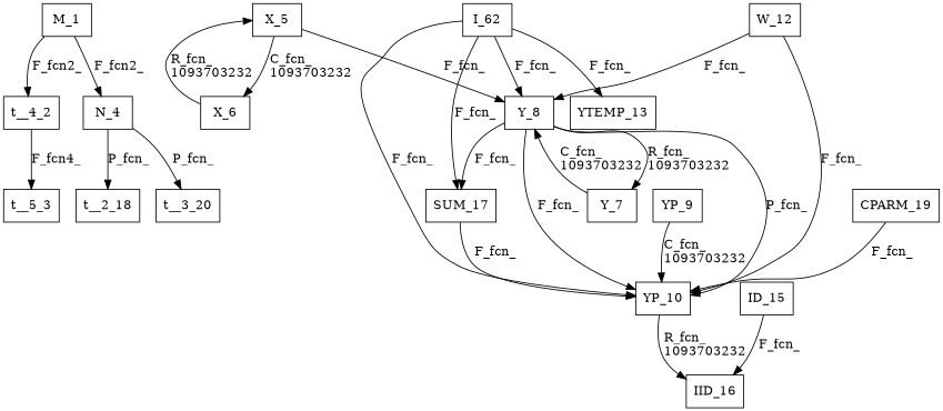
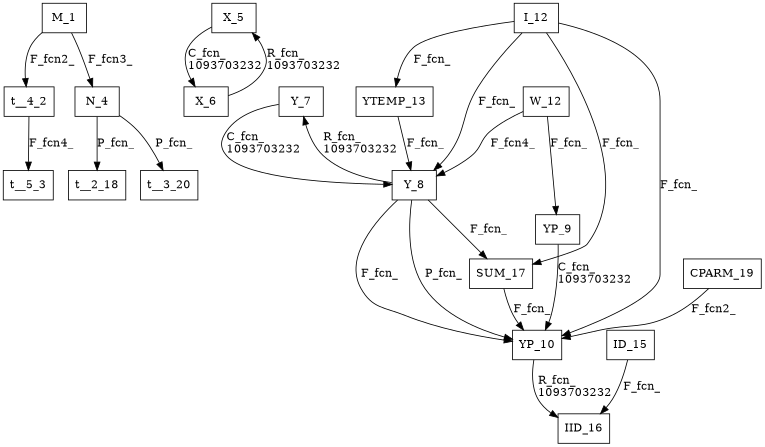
  digraph {
    node [shape=rectangle]
    M_1
    t__4_2
    N_4
    t__5_3
    t__2_18
    t__3_20
    X_5
    X_6
    Y_7
    Y_8
    YP_10
    SUM_17
    IID_16
    YTEMP_13
    YP_9
-   I_12 [label=I_62]
+   I_12
    n17 [label=W_12]
    ID_15
    CPARM_19
    M_1 -> t__4_2 [label=F_fcn2_]
-   M_1 -> N_4 [label=F_fcn2_]
+   M_1 -> N_4 [label=F_fcn3_]
    t__4_2 -> t__5_3 [label=F_fcn4_]
    N_4 -> t__2_18 [label=P_fcn_]
    N_4 -> t__3_20 [label=P_fcn_]
    X_5 -> X_6 [label="C_fcn_\l1093703232"]
    X_6 -> X_5 [label="R_fcn_\l1093703232"]
    Y_7 -> Y_8 [label="C_fcn_\l1093703232"]
    Y_8 -> Y_7 [label="R_fcn_\l1093703232"]
    Y_8 -> YP_10 [label=F_fcn_]
    Y_8 -> YP_10 [label=P_fcn_]
    Y_8 -> SUM_17 [label=F_fcn_]
    YP_10 -> IID_16 [label="R_fcn_\l1093703232"]
    SUM_17 -> YP_10 [label=F_fcn_]
-   X_5 -> Y_8 [label=F_fcn_]
+   YTEMP_13 -> Y_8 [label=F_fcn_]
    YP_9 -> YP_10 [label="C_fcn_\l1093703232"]
    I_12 -> Y_8 [label=F_fcn_]
    I_12 -> YP_10 [label=F_fcn_]
    I_12 -> SUM_17 [label=F_fcn_]
    I_12 -> YTEMP_13 [label=F_fcn_]
-   n17 -> Y_8 [label=F_fcn_]
-   n17 -> YP_10 [label=F_fcn_]
+   n17 -> Y_8 [label=F_fcn4_]
+   n17 -> YP_9 [label=F_fcn_]
    ID_15 -> IID_16 [label=F_fcn_]
-   CPARM_19 -> YP_10 [label=F_fcn_]
+   CPARM_19 -> YP_10 [label=F_fcn2_]
  }
